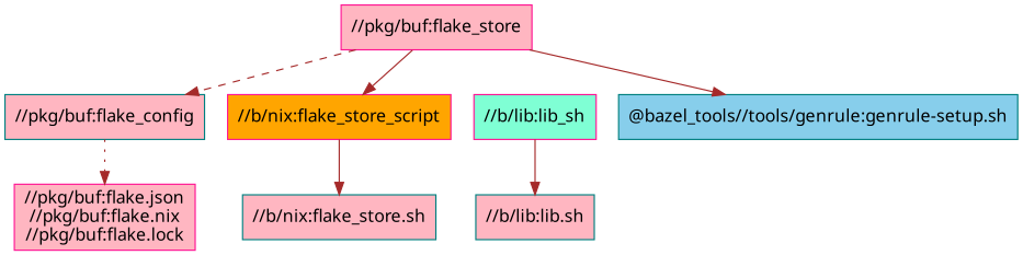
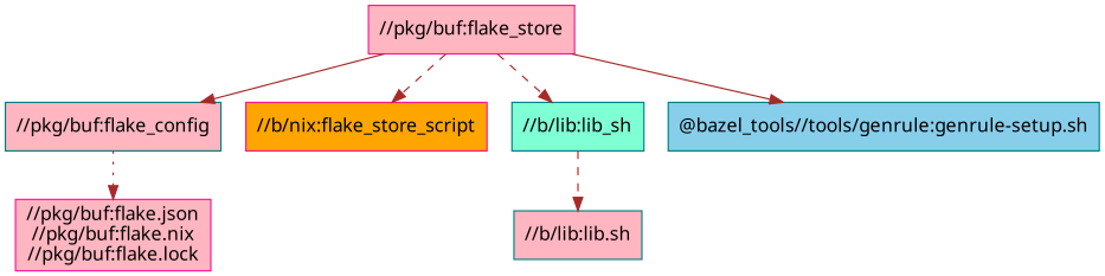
  digraph {
    fontname="Noto Sans"
    node [color=teal fillcolor=lightpink fontname="Noto Sans" shape=box style=filled]
    edge [color=brown fontname="Noto Sans" style=dashed]
    "//pkg/buf:flake_store" [color=deeppink]
    "//pkg/buf:flake_config"
    "//b/nix:flake_store_script" [color=deeppink fillcolor=orange]
-   "//b/lib:lib_sh" [color=deeppink fillcolor=aquamarine]
+   "//b/lib:lib_sh" [fillcolor=aquamarine]
    "@bazel_tools//tools/genrule:genrule-setup.sh" [fillcolor=skyblue]
    "//pkg/buf:flake.json\n//pkg/buf:flake.nix\n//pkg/buf:flake.lock" [color=deeppink]
-   "//b/nix:flake_store.sh"
    "//b/lib:lib.sh"
-   "//pkg/buf:flake_store" -> "//pkg/buf:flake_config"
-   "//pkg/buf:flake_store" -> "//b/nix:flake_store_script" [style=solid]
+   "//pkg/buf:flake_store" -> "//pkg/buf:flake_config" [style=solid]
+   "//pkg/buf:flake_store" -> "//b/nix:flake_store_script"
+   "//pkg/buf:flake_store" -> "//b/lib:lib_sh"
    "//pkg/buf:flake_store" -> "@bazel_tools//tools/genrule:genrule-setup.sh" [style=solid]
    "//pkg/buf:flake_config" -> "//pkg/buf:flake.json\n//pkg/buf:flake.nix\n//pkg/buf:flake.lock" [style=dotted]
-   "//b/nix:flake_store_script" -> "//b/nix:flake_store.sh" [style=solid]
-   "//b/lib:lib_sh" -> "//b/lib:lib.sh" [style=solid]
+   "//b/lib:lib_sh" -> "//b/lib:lib.sh"
  }
